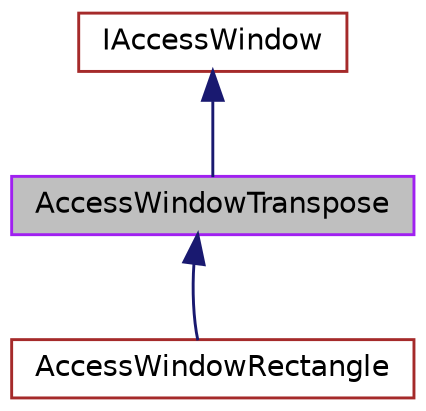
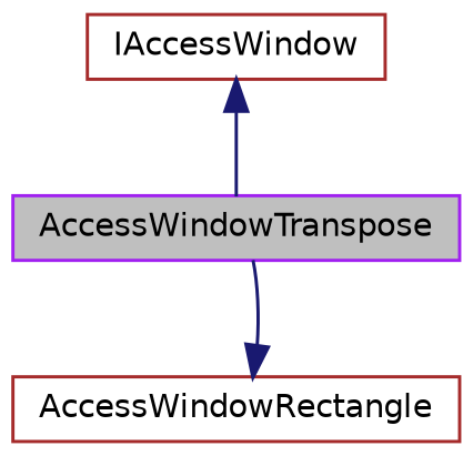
  digraph {
    node [color=brown fillcolor=white fontname=Helvetica fontsize=10 shape=record style=filled]
    edge [color=midnightblue dir=back fontname=Helvetica fontsize=10 labelfontname=Helvetica labelfontsize=10 style=solid]
    n1 [color=purple fillcolor=grey75 fontcolor=black height=0.2 label=AccessWindowTranspose width=0.4]
    n2 [height=0.2 label=AccessWindowRectangle width=0.4]
    n3 [height=0.2 label=IAccessWindow width=0.4]
-   n1 -> n2
+   n2 -> n1
    n3 -> n1
  }
